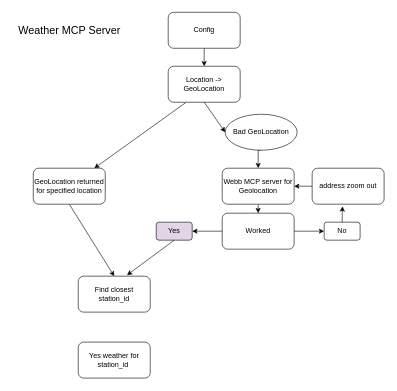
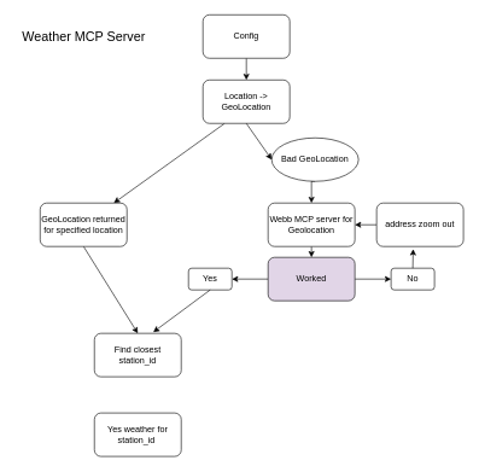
  <mxCell id="0" />
  <mxCell id="1" parent="0" />
  <mxCell id="2" style="rounded=0;orthogonalLoop=1;jettySize=auto;html=1;exitX=0.5;exitY=1;exitDx=0;exitDy=0;entryX=0.5;entryY=0;entryDx=0;entryDy=0;" edge="1" parent="1" source="3" target="5"><mxGeometry relative="1" as="geometry" /></mxCell>
  <mxCell id="3" value="Config" style="rounded=1;whiteSpace=wrap;html=1;" parent="1" vertex="1"><mxGeometry x="280" y="20" width="120" height="60" as="geometry" /></mxCell>
  <mxCell id="4" style="rounded=0;orthogonalLoop=1;jettySize=auto;html=1;exitX=0.25;exitY=1;exitDx=0;exitDy=0;fontSize=14;labelBorderColor=none;" edge="1" parent="1" source="5" target="7"><mxGeometry relative="1" as="geometry" /></mxCell>
  <mxCell id="5" value="Location -&amp;gt; GeoLocation" style="rounded=1;whiteSpace=wrap;html=1;" parent="1" vertex="1"><mxGeometry x="280" y="110" width="120" height="60" as="geometry" /></mxCell>
  <mxCell id="6" style="rounded=0;orthogonalLoop=1;jettySize=auto;html=1;exitX=0.5;exitY=1;exitDx=0;exitDy=0;entryX=0.5;entryY=0;entryDx=0;entryDy=0;" edge="1" parent="1" source="7" target="22"><mxGeometry relative="1" as="geometry" /></mxCell>
  <mxCell id="7" value="GeoLocation returned for specified location" style="rounded=1;whiteSpace=wrap;html=1;" parent="1" vertex="1"><mxGeometry x="55" y="280" width="120" height="60" as="geometry" /></mxCell>
  <mxCell id="8" value="&lt;font style=&quot;font-size: 18px;&quot;&gt;Weather MCP Server&lt;/font&gt;" style="text;html=1;align=center;verticalAlign=middle;resizable=0;points=[];autosize=1;strokeColor=none;fillColor=none;" vertex="1" parent="1"><mxGeometry x="20" y="30" width="190" height="40" as="geometry" /></mxCell>
  <mxCell id="9" style="edgeStyle=orthogonalEdgeStyle;rounded=0;orthogonalLoop=1;jettySize=auto;html=1;exitX=0.5;exitY=1;exitDx=0;exitDy=0;entryX=0.5;entryY=0;entryDx=0;entryDy=0;" edge="1" parent="1" source="10" target="13"><mxGeometry relative="1" as="geometry" /></mxCell>
  <mxCell id="10" value="Bad GeoLocation" style="ellipse;whiteSpace=wrap;html=1;" vertex="1" parent="1"><mxGeometry x="375" y="190" width="120" height="60" as="geometry" /></mxCell>
  <mxCell id="11" style="rounded=0;orthogonalLoop=1;jettySize=auto;html=1;exitX=0.5;exitY=1;exitDx=0;exitDy=0;fontSize=14;labelBorderColor=none;entryX=0;entryY=0.5;entryDx=0;entryDy=0;" edge="1" parent="1" source="5" target="10"><mxGeometry relative="1" as="geometry"><mxPoint x="343" y="340" as="sourcePoint" /><mxPoint x="310" y="400" as="targetPoint" /></mxGeometry></mxCell>
  <mxCell id="12" style="edgeStyle=orthogonalEdgeStyle;rounded=0;orthogonalLoop=1;jettySize=auto;html=1;exitX=0.5;exitY=1;exitDx=0;exitDy=0;entryX=0.5;entryY=0;entryDx=0;entryDy=0;" edge="1" parent="1" source="13" target="16"><mxGeometry relative="1" as="geometry" /></mxCell>
  <mxCell id="13" value="Webb MCP server for Geolocation" style="rounded=1;whiteSpace=wrap;html=1;" vertex="1" parent="1"><mxGeometry x="370" y="280" width="120" height="60" as="geometry" /></mxCell>
  <mxCell id="14" style="rounded=0;orthogonalLoop=1;jettySize=auto;html=1;exitX=0;exitY=0.5;exitDx=0;exitDy=0;entryX=1;entryY=0.5;entryDx=0;entryDy=0;" edge="1" parent="1" source="16" target="18"><mxGeometry relative="1" as="geometry" /></mxCell>
  <mxCell id="15" style="rounded=0;orthogonalLoop=1;jettySize=auto;html=1;exitX=1;exitY=0.5;exitDx=0;exitDy=0;" edge="1" parent="1" source="16" target="17"><mxGeometry relative="1" as="geometry" /></mxCell>
- <mxCell id="16" value="Worked" style="rounded=1;whiteSpace=wrap;html=1;" vertex="1" parent="1"><mxGeometry x="370" y="355" width="120" height="60" as="geometry" /></mxCell>
+ <mxCell id="16" value="Worked" style="rounded=1;whiteSpace=wrap;html=1;fillColor=#e1d5e7;" vertex="1" parent="1"><mxGeometry x="370" y="355" width="120" height="60" as="geometry" /></mxCell>
  <mxCell id="17" value="No" style="rounded=1;whiteSpace=wrap;html=1;" vertex="1" parent="1"><mxGeometry x="540" y="370" width="60" height="30" as="geometry" /></mxCell>
- <mxCell id="18" value="Yes" style="rounded=1;whiteSpace=wrap;html=1;fillColor=#e1d5e7;" vertex="1" parent="1"><mxGeometry x="260" y="370" width="60" height="30" as="geometry" /></mxCell>
+ <mxCell id="18" value="Yes" style="rounded=1;whiteSpace=wrap;html=1;" vertex="1" parent="1"><mxGeometry x="260" y="370" width="60" height="30" as="geometry" /></mxCell>
  <mxCell id="19" style="edgeStyle=orthogonalEdgeStyle;rounded=0;orthogonalLoop=1;jettySize=auto;html=1;exitX=0;exitY=0.5;exitDx=0;exitDy=0;entryX=1;entryY=0.5;entryDx=0;entryDy=0;" edge="1" parent="1" source="20" target="13"><mxGeometry relative="1" as="geometry" /></mxCell>
  <mxCell id="20" value="address zoom out" style="rounded=1;whiteSpace=wrap;html=1;" vertex="1" parent="1"><mxGeometry x="520" y="280" width="120" height="60" as="geometry" /></mxCell>
  <mxCell id="21" style="edgeStyle=orthogonalEdgeStyle;rounded=0;orthogonalLoop=1;jettySize=auto;html=1;exitX=0.5;exitY=0;exitDx=0;exitDy=0;entryX=0.421;entryY=1.061;entryDx=0;entryDy=0;entryPerimeter=0;" edge="1" parent="1" source="17" target="20"><mxGeometry relative="1" as="geometry" /></mxCell>
  <mxCell id="22" value="Find closest station_id" style="rounded=1;whiteSpace=wrap;html=1;" vertex="1" parent="1"><mxGeometry x="130" y="460" width="120" height="60" as="geometry" /></mxCell>
  <mxCell id="23" value="Yes weather for station_id&amp;nbsp;" style="rounded=1;whiteSpace=wrap;html=1;" vertex="1" parent="1"><mxGeometry x="130" y="570" width="120" height="60" as="geometry" /></mxCell>
  <mxCell id="24" style="rounded=0;orthogonalLoop=1;jettySize=auto;html=1;exitX=0.5;exitY=1;exitDx=0;exitDy=0;entryX=0.678;entryY=-0.029;entryDx=0;entryDy=0;entryPerimeter=0;" edge="1" parent="1" source="18" target="22"><mxGeometry relative="1" as="geometry" /></mxCell>
